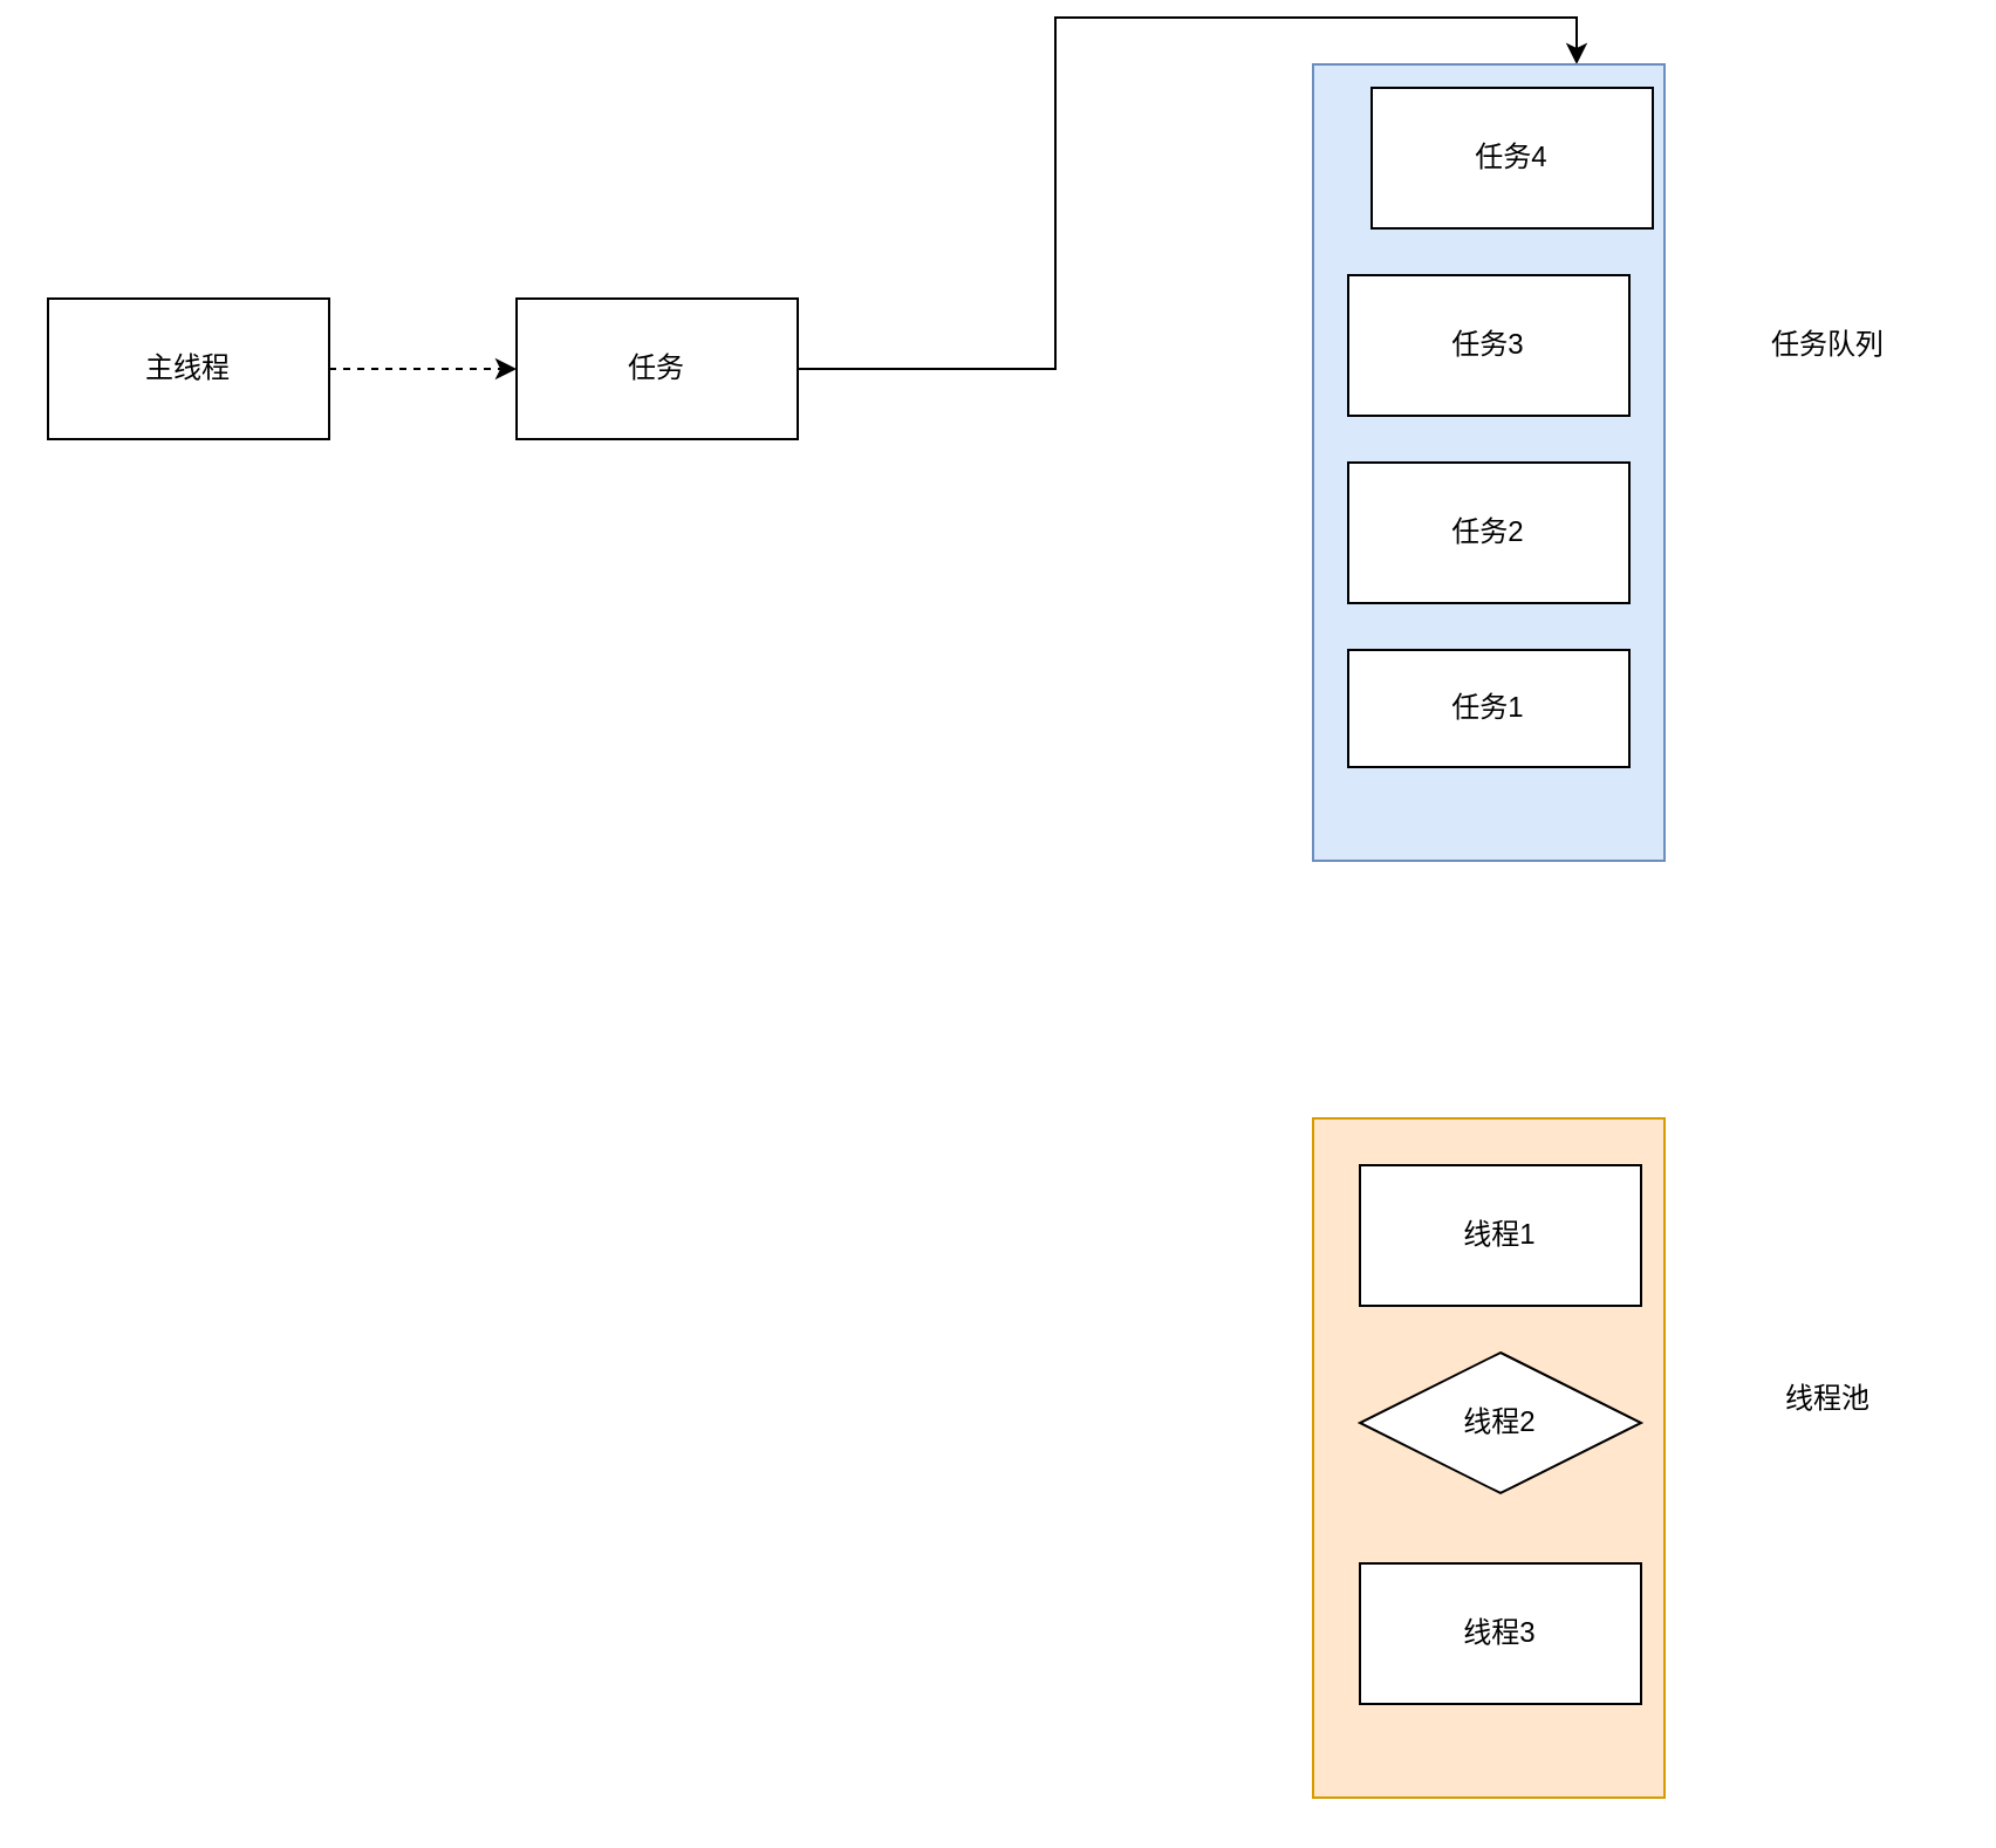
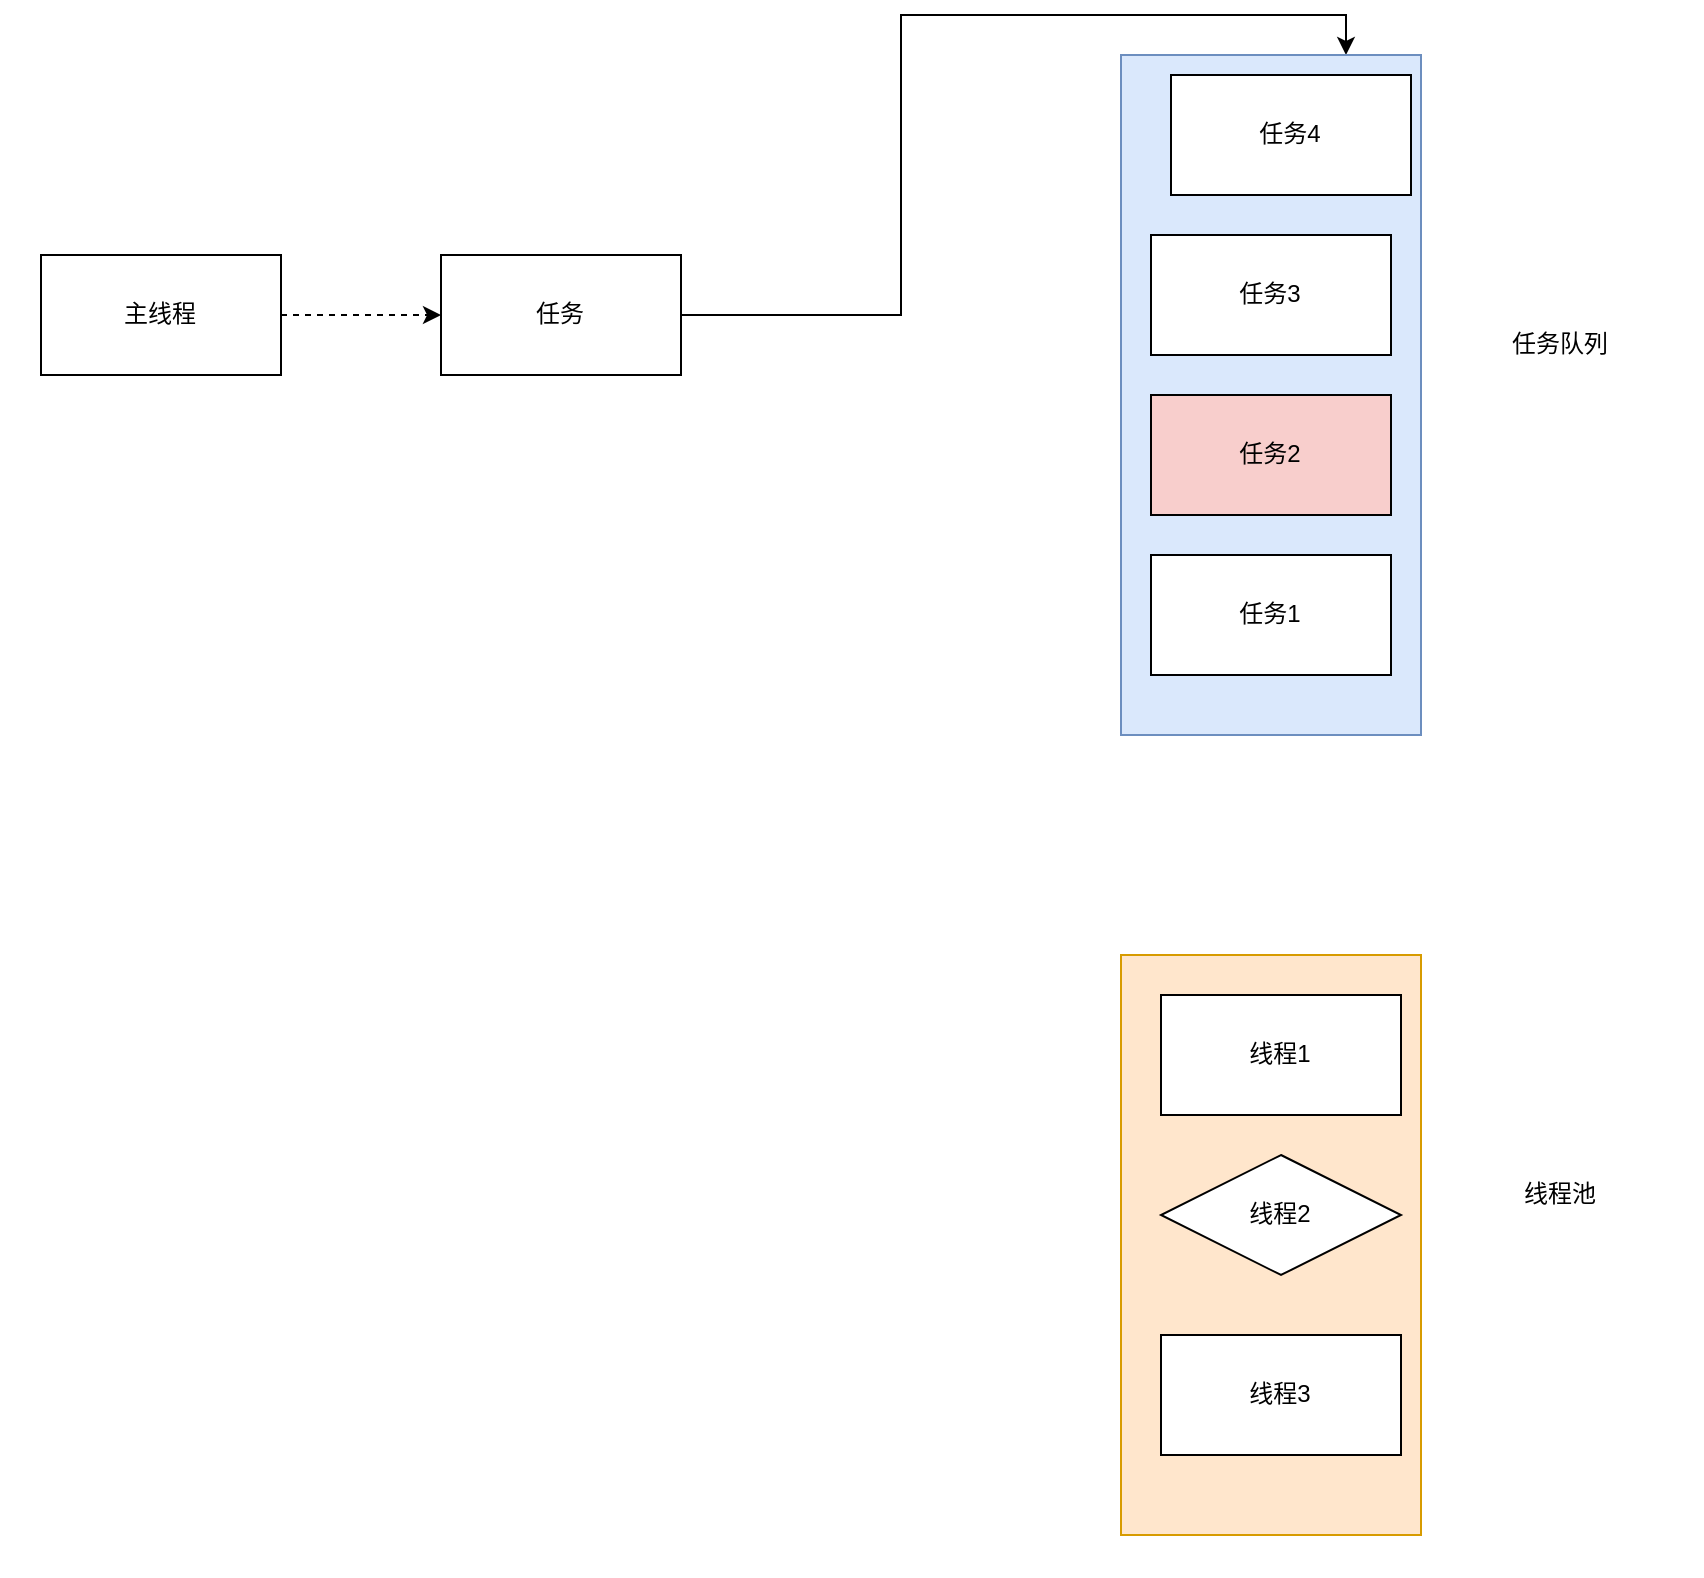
  <mxCell id="0" />
  <mxCell id="1" parent="0" />
  <mxCell id="2" value="" style="edgeStyle=orthogonalEdgeStyle;rounded=0;orthogonalLoop=1;jettySize=auto;html=1;dashed=1;" edge="1" parent="1" source="3" target="5"><mxGeometry relative="1" as="geometry" /></mxCell>
  <mxCell id="3" value="主线程" style="rounded=0;whiteSpace=wrap;html=1;" vertex="1" parent="1"><mxGeometry x="20" y="120" width="120" height="60" as="geometry" /></mxCell>
  <mxCell id="4" style="edgeStyle=orthogonalEdgeStyle;rounded=0;orthogonalLoop=1;jettySize=auto;html=1;entryX=0.75;entryY=0;entryDx=0;entryDy=0;" edge="1" parent="1" source="5" target="6"><mxGeometry relative="1" as="geometry" /></mxCell>
  <mxCell id="5" value="任务" style="rounded=0;whiteSpace=wrap;html=1;" vertex="1" parent="1"><mxGeometry x="220" y="120" width="120" height="60" as="geometry" /></mxCell>
  <mxCell id="6" value="" style="rounded=0;whiteSpace=wrap;html=1;fillColor=#dae8fc;strokeColor=#6c8ebf;" vertex="1" parent="1"><mxGeometry x="560" y="20" width="150" height="340" as="geometry" /></mxCell>
- <mxCell id="7" value="任务2" style="rounded=0;whiteSpace=wrap;html=1;" vertex="1" parent="1"><mxGeometry x="575" y="190" width="120" height="60" as="geometry" /></mxCell>
- <mxCell id="8" value="任务1" style="rounded=0;whiteSpace=wrap;html=1;" vertex="1" parent="1"><mxGeometry x="575" y="270" width="120" height="50" as="geometry" /></mxCell>
+ <mxCell id="7" value="任务2" style="rounded=0;whiteSpace=wrap;html=1;fillColor=#f8cecc;" vertex="1" parent="1"><mxGeometry x="575" y="190" width="120" height="60" as="geometry" /></mxCell>
+ <mxCell id="8" value="任务1" style="rounded=0;whiteSpace=wrap;html=1;" vertex="1" parent="1"><mxGeometry x="575" y="270" width="120" height="60" as="geometry" /></mxCell>
  <mxCell id="9" value="任务3" style="rounded=0;whiteSpace=wrap;html=1;" vertex="1" parent="1"><mxGeometry x="575" y="110" width="120" height="60" as="geometry" /></mxCell>
  <mxCell id="10" value="" style="rounded=0;whiteSpace=wrap;html=1;fillColor=#ffe6cc;strokeColor=#d79b00;" vertex="1" parent="1"><mxGeometry x="560" y="470" width="150" height="290" as="geometry" /></mxCell>
- <mxCell id="11" value="任务队列" style="text;html=1;strokeColor=none;fillColor=none;align=center;verticalAlign=middle;whiteSpace=wrap;rounded=0;" vertex="1" parent="1"><mxGeometry x="730" y="130" width="100" height="20" as="geometry" /></mxCell>
+ <mxCell id="11" value="任务队列" style="text;html=1;strokeColor=none;fillColor=none;align=center;verticalAlign=middle;whiteSpace=wrap;rounded=0;" vertex="1" parent="1"><mxGeometry x="730" y="155" width="100" height="20" as="geometry" /></mxCell>
  <mxCell id="12" value="线程1" style="rounded=0;whiteSpace=wrap;html=1;" vertex="1" parent="1"><mxGeometry x="580" y="490" width="120" height="60" as="geometry" /></mxCell>
  <mxCell id="13" value="线程2" style="rhombus;whiteSpace=wrap;html=1;" vertex="1" parent="1"><mxGeometry x="580" y="570" width="120" height="60" as="geometry" /></mxCell>
  <mxCell id="14" value="线程3" style="rounded=0;whiteSpace=wrap;html=1;" vertex="1" parent="1"><mxGeometry x="580" y="660" width="120" height="60" as="geometry" /></mxCell>
  <mxCell id="15" value="线程池" style="text;html=1;strokeColor=none;fillColor=none;align=center;verticalAlign=middle;whiteSpace=wrap;rounded=0;" vertex="1" parent="1"><mxGeometry x="730" y="580" width="100" height="20" as="geometry" /></mxCell>
  <mxCell id="16" value="任务4" style="rounded=0;whiteSpace=wrap;html=1;" vertex="1" parent="1"><mxGeometry x="585" y="30" width="120" height="60" as="geometry" /></mxCell>
